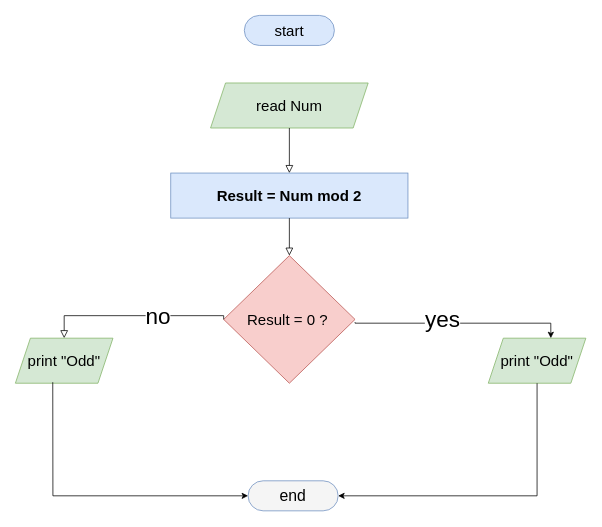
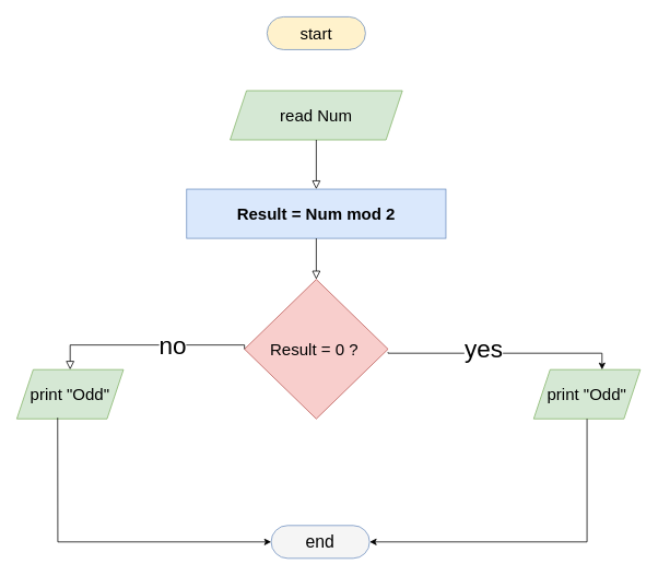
  <mxCell id="0" />
  <mxCell id="1" parent="0" />
- <mxCell id="2" value="&lt;font style=&quot;font-size: 20px;&quot;&gt;start&lt;/font&gt;" style="rounded=1;whiteSpace=wrap;html=1;fontSize=12;glass=0;strokeWidth=1;shadow=0;arcSize=50;fillColor=#dae8fc;strokeColor=#6c8ebf;" vertex="1" parent="1"><mxGeometry x="325" y="20" width="120" height="40" as="geometry" /></mxCell>
+ <mxCell id="2" value="&lt;font style=&quot;font-size: 20px;&quot;&gt;start&lt;/font&gt;" style="rounded=1;whiteSpace=wrap;html=1;fontSize=12;glass=0;strokeWidth=1;shadow=0;arcSize=50;fillColor=#fff2cc;strokeColor=#6c8ebf;" vertex="1" parent="1"><mxGeometry x="325" y="20" width="120" height="40" as="geometry" /></mxCell>
  <mxCell id="3" value="&lt;font style=&quot;font-size: 21px;&quot;&gt;end&lt;/font&gt;" style="rounded=1;whiteSpace=wrap;html=1;arcSize=50;fillColor=#f5f5f5;strokeColor=#6c8ebf;" vertex="1" parent="1"><mxGeometry x="330" y="640" width="120" height="40" as="geometry" /></mxCell>
  <mxCell id="4" value="&lt;font style=&quot;font-size: 20px;&quot;&gt;read Num&lt;/font&gt;" style="shape=parallelogram;perimeter=parallelogramPerimeter;whiteSpace=wrap;html=1;fixedSize=1;fillColor=#d5e8d4;strokeColor=#82b366;" vertex="1" parent="1"><mxGeometry x="280" y="110" width="210" height="60" as="geometry" /></mxCell>
  <mxCell id="5" value="&lt;h3&gt;&lt;font style=&quot;font-size: 20px;&quot;&gt;Result = Num mod 2&lt;/font&gt;&lt;/h3&gt;" style="rounded=0;whiteSpace=wrap;html=1;fillColor=#dae8fc;strokeColor=#6c8ebf;" vertex="1" parent="1"><mxGeometry x="227" y="230" width="316" height="60" as="geometry" /></mxCell>
  <mxCell id="6" value="" style="rounded=0;html=1;jettySize=auto;orthogonalLoop=1;fontSize=11;endArrow=block;endFill=0;endSize=8;strokeWidth=1;shadow=0;labelBackgroundColor=none;edgeStyle=orthogonalEdgeStyle;entryX=0.5;entryY=0;entryDx=0;entryDy=0;" edge="1" parent="1" source="4" target="5"><mxGeometry relative="1" as="geometry"><mxPoint x="384" y="220" as="targetPoint" /><mxPoint x="384" y="170" as="sourcePoint" /></mxGeometry></mxCell>
  <mxCell id="7" value="&lt;font style=&quot;font-size: 20px;&quot;&gt;&lt;font style=&quot;font-size: 20px;&quot;&gt;R&lt;/font&gt;esult = 0 ?&amp;nbsp;&lt;/font&gt;" style="rhombus;whiteSpace=wrap;html=1;fillColor=#f8cecc;strokeColor=#b85450;" vertex="1" parent="1"><mxGeometry x="297.5" y="340" width="175" height="170" as="geometry" /></mxCell>
  <mxCell id="8" value="" style="rounded=0;html=1;jettySize=auto;orthogonalLoop=1;fontSize=11;endArrow=block;endFill=0;endSize=8;strokeWidth=1;shadow=0;labelBackgroundColor=none;edgeStyle=orthogonalEdgeStyle;exitX=0.5;exitY=1;exitDx=0;exitDy=0;" edge="1" parent="1" source="5" target="7"><mxGeometry relative="1" as="geometry"><mxPoint x="384" y="310" as="targetPoint" /><mxPoint x="389" y="310" as="sourcePoint" /><Array as="points" /></mxGeometry></mxCell>
  <mxCell id="9" value="" style="rounded=0;html=1;jettySize=auto;orthogonalLoop=1;fontSize=11;endArrow=block;endFill=0;endSize=8;strokeWidth=1;shadow=0;labelBackgroundColor=none;edgeStyle=orthogonalEdgeStyle;exitX=0;exitY=0.5;exitDx=0;exitDy=0;entryX=0.5;entryY=0;entryDx=0;entryDy=0;curved=0;" edge="1" parent="1" source="7" target="11"><mxGeometry relative="1" as="geometry"><mxPoint x="100" y="375" as="targetPoint" /><mxPoint x="312.5" y="350" as="sourcePoint" /><Array as="points"><mxPoint x="297" y="420" /><mxPoint x="85" y="420" /></Array></mxGeometry></mxCell>
  <mxCell id="10" value="&lt;font style=&quot;font-size: 30px;&quot;&gt;no&lt;/font&gt;" style="edgeLabel;html=1;align=center;verticalAlign=middle;resizable=0;points=[];" vertex="1" connectable="0" parent="9"><mxGeometry x="-0.238" y="5" relative="1" as="geometry"><mxPoint x="1" y="-5" as="offset" /></mxGeometry></mxCell>
  <mxCell id="11" value="&lt;font style=&quot;font-size: 20px;&quot;&gt;print &quot;Odd&quot;&lt;/font&gt;" style="shape=parallelogram;perimeter=parallelogramPerimeter;whiteSpace=wrap;html=1;fixedSize=1;fillColor=#d5e8d4;strokeColor=#82b366;" vertex="1" parent="1"><mxGeometry x="20" y="450" width="130" height="60" as="geometry" /></mxCell>
  <mxCell id="12" value="&lt;font style=&quot;font-size: 20px;&quot;&gt;print &quot;Odd&quot;&lt;/font&gt;" style="shape=parallelogram;perimeter=parallelogramPerimeter;whiteSpace=wrap;html=1;fixedSize=1;fillColor=#d5e8d4;strokeColor=#82b366;" vertex="1" parent="1"><mxGeometry x="650" y="450" width="130" height="60" as="geometry" /></mxCell>
  <mxCell id="13" value="" style="endArrow=classic;html=1;rounded=0;exitX=1;exitY=0.5;exitDx=0;exitDy=0;entryX=0.641;entryY=-0.061;entryDx=0;entryDy=0;entryPerimeter=0;edgeStyle=orthogonalEdgeStyle;" edge="1" parent="1"><mxGeometry width="50" height="50" relative="1" as="geometry"><mxPoint x="472.5" y="428.66" as="sourcePoint" /><mxPoint x="733.33" y="450" as="targetPoint" /><Array as="points"><mxPoint x="473" y="430" /><mxPoint x="733" y="430" /></Array></mxGeometry></mxCell>
  <mxCell id="14" value="&lt;font style=&quot;font-size: 30px;&quot;&gt;yes&lt;/font&gt;" style="edgeLabel;html=1;align=center;verticalAlign=middle;resizable=0;points=[];" vertex="1" connectable="0" parent="1"><mxGeometry x="590" y="439.996" as="geometry"><mxPoint x="-2" y="-16" as="offset" /></mxGeometry></mxCell>
  <mxCell id="15" value="" style="endArrow=classic;html=1;rounded=0;exitX=0.383;exitY=0.978;exitDx=0;exitDy=0;exitPerimeter=0;entryX=0;entryY=0.5;entryDx=0;entryDy=0;" edge="1" parent="1" source="11" target="3"><mxGeometry width="50" height="50" relative="1" as="geometry"><mxPoint x="360" y="600" as="sourcePoint" /><mxPoint x="70" y="680" as="targetPoint" /><Array as="points"><mxPoint x="70" y="660" /></Array></mxGeometry></mxCell>
  <mxCell id="16" value="" style="endArrow=classic;html=1;rounded=0;entryX=1;entryY=0.5;entryDx=0;entryDy=0;exitX=0.5;exitY=1;exitDx=0;exitDy=0;" edge="1" parent="1" source="12" target="3"><mxGeometry width="50" height="50" relative="1" as="geometry"><mxPoint x="360" y="490" as="sourcePoint" /><mxPoint x="410" y="440" as="targetPoint" /><Array as="points"><mxPoint x="715" y="660" /></Array></mxGeometry></mxCell>
